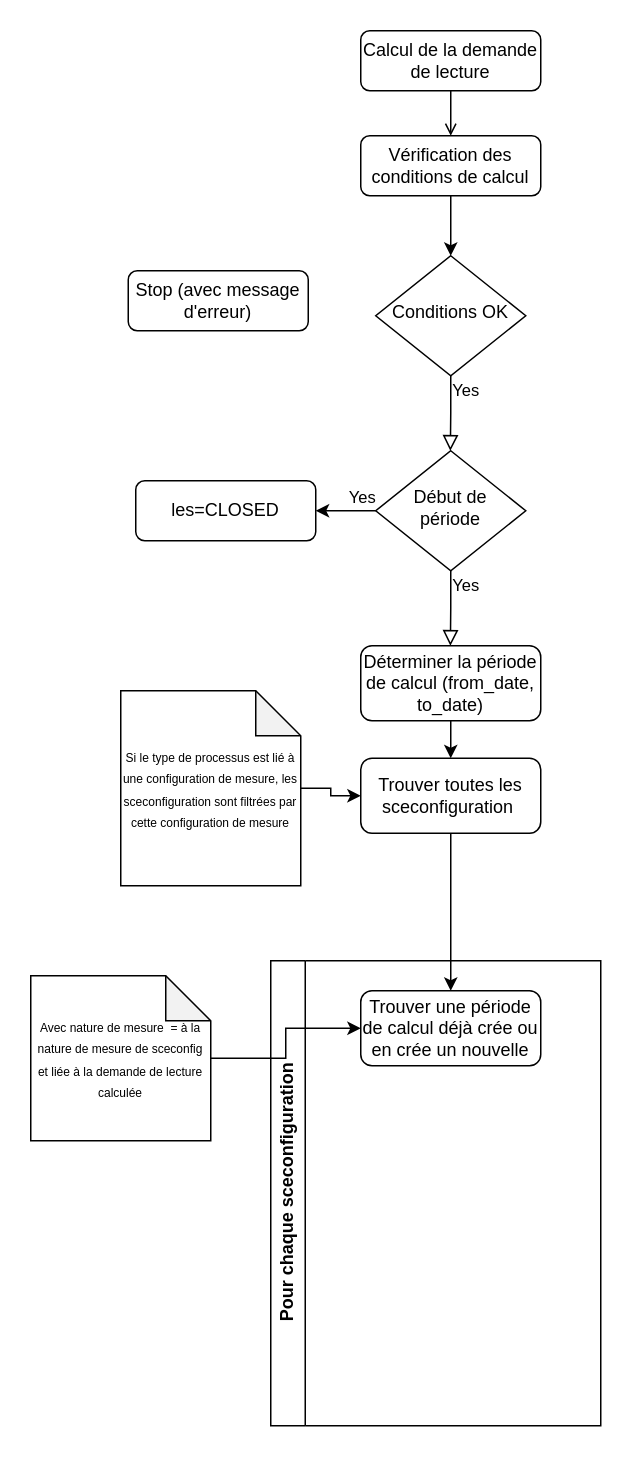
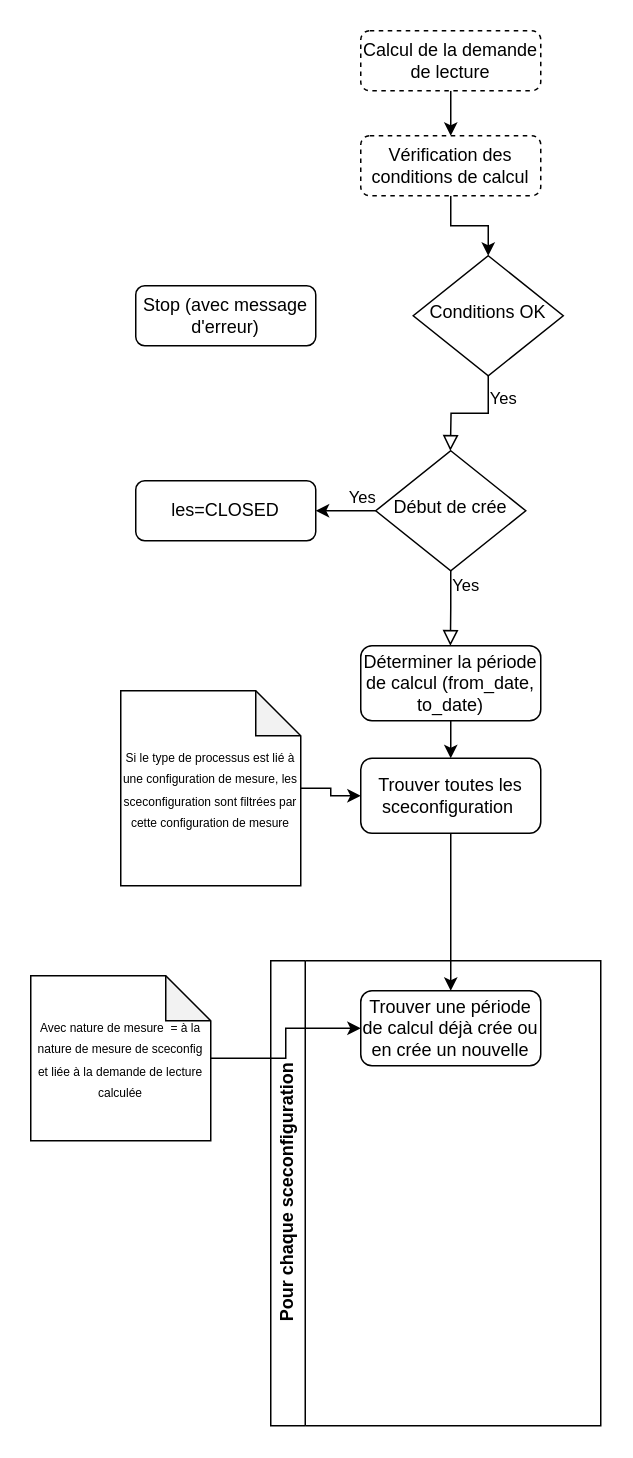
  <mxCell id="0" />
  <mxCell id="1" parent="0" />
- <mxCell id="2" style="edgeStyle=orthogonalEdgeStyle;rounded=0;orthogonalLoop=1;jettySize=auto;html=1;exitX=0.5;exitY=1;exitDx=0;exitDy=0;entryX=0.5;entryY=0;entryDx=0;entryDy=0;endArrow=open;" edge="1" parent="1" source="3" target="5"><mxGeometry relative="1" as="geometry" /></mxCell>
- <mxCell id="3" value="Calcul de la demande de lecture" style="rounded=1;whiteSpace=wrap;html=1;fontSize=12;glass=0;strokeWidth=1;shadow=0;" parent="1" vertex="1"><mxGeometry x="240" y="20" width="120" height="40" as="geometry" /></mxCell>
+ <mxCell id="2" style="edgeStyle=orthogonalEdgeStyle;rounded=0;orthogonalLoop=1;jettySize=auto;html=1;exitX=0.5;exitY=1;exitDx=0;exitDy=0;entryX=0.5;entryY=0;entryDx=0;entryDy=0;" edge="1" parent="1" source="3" target="5"><mxGeometry relative="1" as="geometry" /></mxCell>
+ <mxCell id="3" value="Calcul de la demande de lecture" style="rounded=1;whiteSpace=wrap;html=1;fontSize=12;glass=0;strokeWidth=1;shadow=0;dashed=1;" parent="1" vertex="1"><mxGeometry x="240" y="20" width="120" height="40" as="geometry" /></mxCell>
  <mxCell id="4" style="edgeStyle=orthogonalEdgeStyle;rounded=0;orthogonalLoop=1;jettySize=auto;html=1;" edge="1" parent="1" source="5" target="6"><mxGeometry relative="1" as="geometry" /></mxCell>
- <mxCell id="5" value="Vérification des conditions de calcul" style="rounded=1;whiteSpace=wrap;html=1;fontSize=12;glass=0;strokeWidth=1;shadow=0;" vertex="1" parent="1"><mxGeometry x="240" y="90" width="120" height="40" as="geometry" /></mxCell>
- <mxCell id="6" value="Conditions OK" style="rhombus;whiteSpace=wrap;html=1;shadow=0;fontFamily=Helvetica;fontSize=12;align=center;strokeWidth=1;spacing=6;spacingTop=-4;" vertex="1" parent="1"><mxGeometry x="250" y="170" width="100" height="80" as="geometry" /></mxCell>
+ <mxCell id="5" value="Vérification des conditions de calcul" style="rounded=1;whiteSpace=wrap;html=1;fontSize=12;glass=0;strokeWidth=1;shadow=0;dashed=1;" vertex="1" parent="1"><mxGeometry x="240" y="90" width="120" height="40" as="geometry" /></mxCell>
+ <mxCell id="6" value="Conditions OK" style="rhombus;whiteSpace=wrap;html=1;shadow=0;fontFamily=Helvetica;fontSize=12;align=center;strokeWidth=1;spacing=6;spacingTop=-4;" vertex="1" parent="1"><mxGeometry x="275" y="170" width="100" height="80" as="geometry" /></mxCell>
  <mxCell id="7" value="Yes" style="rounded=0;html=1;jettySize=auto;orthogonalLoop=1;fontSize=11;endArrow=block;endFill=0;endSize=8;strokeWidth=1;shadow=0;labelBackgroundColor=none;edgeStyle=orthogonalEdgeStyle;" edge="1" parent="1" source="6"><mxGeometry x="-0.602" y="10" relative="1" as="geometry"><mxPoint as="offset" /><mxPoint x="299.74" y="260" as="sourcePoint" /><mxPoint x="299.74" y="300" as="targetPoint" /></mxGeometry></mxCell>
  <mxCell id="8" style="edgeStyle=orthogonalEdgeStyle;rounded=0;orthogonalLoop=1;jettySize=auto;html=1;" edge="1" parent="1" source="9" target="17"><mxGeometry relative="1" as="geometry" /></mxCell>
  <mxCell id="9" value="Déterminer la période de calcul (from_date, to_date)" style="rounded=1;whiteSpace=wrap;html=1;fontSize=12;glass=0;strokeWidth=1;shadow=0;" vertex="1" parent="1"><mxGeometry x="240" y="430" width="120" height="50" as="geometry" /></mxCell>
  <mxCell id="10" style="edgeStyle=orthogonalEdgeStyle;rounded=0;orthogonalLoop=1;jettySize=auto;html=1;" edge="1" parent="1" source="12" target="15"><mxGeometry relative="1" as="geometry" /></mxCell>
  <mxCell id="11" value="Yes" style="edgeLabel;html=1;align=center;verticalAlign=middle;resizable=0;points=[];" vertex="1" connectable="0" parent="10"><mxGeometry x="-0.32" relative="1" as="geometry"><mxPoint x="4" y="-10" as="offset" /></mxGeometry></mxCell>
- <mxCell id="12" value="Début de période" style="rhombus;whiteSpace=wrap;html=1;shadow=0;fontFamily=Helvetica;fontSize=12;align=center;strokeWidth=1;spacing=6;spacingTop=-4;" vertex="1" parent="1"><mxGeometry x="250" y="300" width="100" height="80" as="geometry" /></mxCell>
+ <mxCell id="12" value="Début de crée" style="rhombus;whiteSpace=wrap;html=1;shadow=0;fontFamily=Helvetica;fontSize=12;align=center;strokeWidth=1;spacing=6;spacingTop=-4;" vertex="1" parent="1"><mxGeometry x="250" y="300" width="100" height="80" as="geometry" /></mxCell>
  <mxCell id="13" value="Yes" style="rounded=0;html=1;jettySize=auto;orthogonalLoop=1;fontSize=11;endArrow=block;endFill=0;endSize=8;strokeWidth=1;shadow=0;labelBackgroundColor=none;edgeStyle=orthogonalEdgeStyle;exitX=0.5;exitY=1;exitDx=0;exitDy=0;" edge="1" parent="1" source="12"><mxGeometry x="-0.603" y="10" relative="1" as="geometry"><mxPoint as="offset" /><mxPoint x="299.77" y="390" as="sourcePoint" /><mxPoint x="299.77" y="430" as="targetPoint" /></mxGeometry></mxCell>
- <mxCell id="14" value="Stop (avec message d'erreur)" style="rounded=1;whiteSpace=wrap;html=1;fontSize=12;glass=0;strokeWidth=1;shadow=0;" vertex="1" parent="1"><mxGeometry x="85" y="180" width="120" height="40" as="geometry" /></mxCell>
+ <mxCell id="14" value="Stop (avec message d'erreur)" style="rounded=1;whiteSpace=wrap;html=1;fontSize=12;glass=0;strokeWidth=1;shadow=0;" vertex="1" parent="1"><mxGeometry x="90" y="190" width="120" height="40" as="geometry" /></mxCell>
  <mxCell id="15" value="les=CLOSED" style="rounded=1;whiteSpace=wrap;html=1;fontSize=12;glass=0;strokeWidth=1;shadow=0;" vertex="1" parent="1"><mxGeometry x="90" y="320" width="120" height="40" as="geometry" /></mxCell>
  <mxCell id="16" style="edgeStyle=orthogonalEdgeStyle;rounded=0;orthogonalLoop=1;jettySize=auto;html=1;entryX=0.5;entryY=0;entryDx=0;entryDy=0;" edge="1" parent="1" source="17" target="21"><mxGeometry relative="1" as="geometry" /></mxCell>
  <mxCell id="17" value="Trouver toutes les sceconfiguration&amp;nbsp;" style="rounded=1;whiteSpace=wrap;html=1;fontSize=12;glass=0;strokeWidth=1;shadow=0;" vertex="1" parent="1"><mxGeometry x="240" y="505" width="120" height="50" as="geometry" /></mxCell>
  <mxCell id="18" style="edgeStyle=orthogonalEdgeStyle;rounded=0;orthogonalLoop=1;jettySize=auto;html=1;entryX=0;entryY=0.5;entryDx=0;entryDy=0;" edge="1" parent="1" source="19" target="17"><mxGeometry relative="1" as="geometry" /></mxCell>
  <mxCell id="19" value="&lt;font style=&quot;font-size: 8px;&quot;&gt;Si le type de processus est lié à une configuration de mesure, les sceconfiguration sont filtrées par cette configuration de mesure&lt;/font&gt;" style="shape=note;whiteSpace=wrap;html=1;backgroundOutline=1;darkOpacity=0.05;" vertex="1" parent="1"><mxGeometry y="460" width="120" height="130" as="geometry" x="80" /></mxCell>
  <mxCell id="20" value="Pour chaque sceconfiguration" style="swimlane;horizontal=0;whiteSpace=wrap;html=1;" vertex="1" parent="1"><mxGeometry x="180" y="640" width="220" height="310" as="geometry"><mxRectangle x="150" y="670" width="40" height="150" as="alternateBounds" /></mxGeometry></mxCell>
  <mxCell id="21" value="Trouver une période de calcul déjà crée ou en crée un nouvelle" style="rounded=1;whiteSpace=wrap;html=1;fontSize=12;glass=0;strokeWidth=1;shadow=0;" vertex="1" parent="20"><mxGeometry x="60" y="20" width="120" height="50" as="geometry" /></mxCell>
  <mxCell id="22" style="edgeStyle=orthogonalEdgeStyle;rounded=0;orthogonalLoop=1;jettySize=auto;html=1;" edge="1" parent="1" source="23" target="21"><mxGeometry relative="1" as="geometry" /></mxCell>
  <mxCell id="23" value="&lt;span style=&quot;font-size: 8px;&quot;&gt;Avec nature de mesure&amp;nbsp; = à la nature de mesure de sceconfig et liée à la demande de lecture calculée&lt;/span&gt;" style="shape=note;whiteSpace=wrap;html=1;backgroundOutline=1;darkOpacity=0.05;" vertex="1" parent="1"><mxGeometry x="20" y="650" width="120" height="110" as="geometry" /></mxCell>
